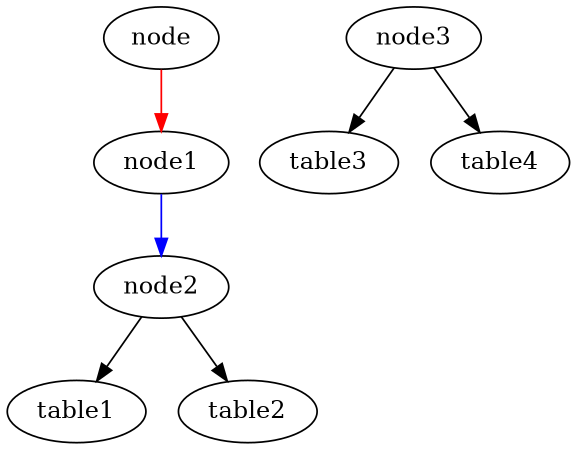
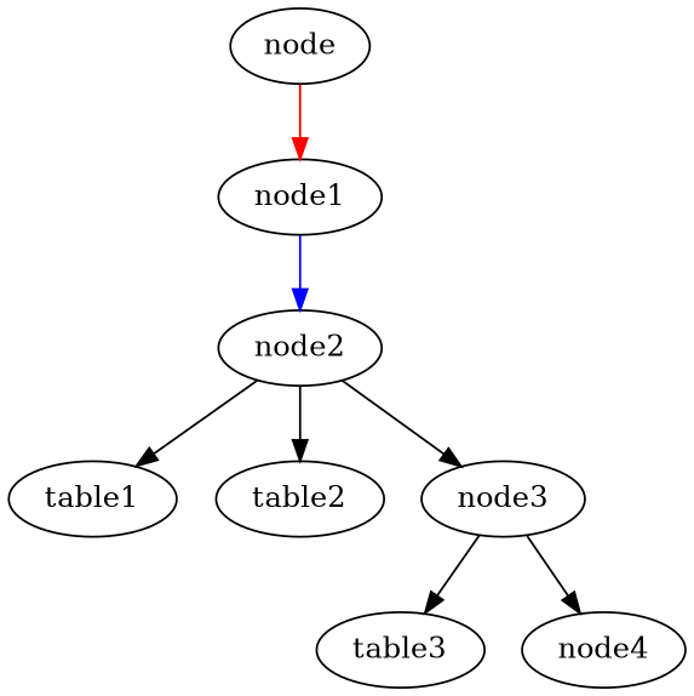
  digraph {
    n1 [label="node"]
    node1
    node2
    table1
    table2
    node3
    table3
-   table4
+   table4 [label=node4]
    n1 -> node1 [color=red]
    node1 -> node2 [color=blue]
    node2 -> table1
    node2 -> table2
+   node2 -> node3
    node3 -> table3
    node3 -> table4
  }
